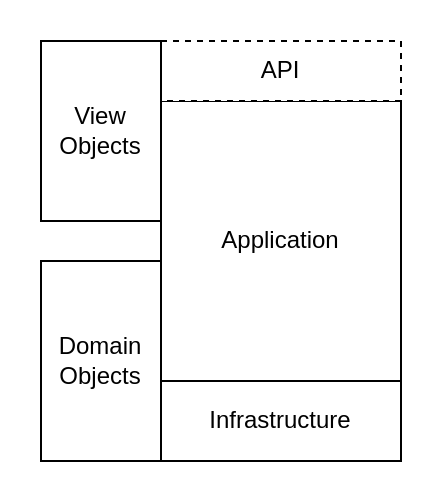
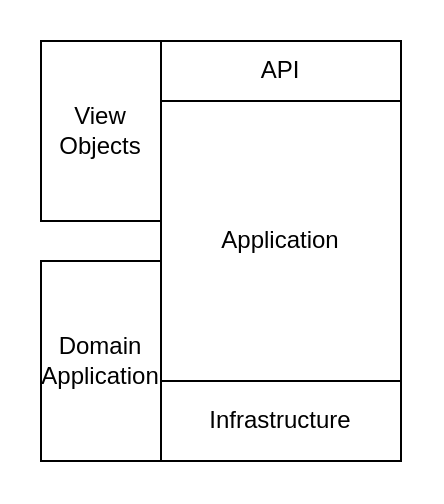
  <mxCell id="0" />
  <mxCell id="1" parent="0" />
  <mxCell id="2" value="Application" style="rounded=0;whiteSpace=wrap;html=1;" vertex="1" parent="1"><mxGeometry x="80" y="50" width="120" height="140" as="geometry" /></mxCell>
- <mxCell id="3" value="Domain Objects" style="rounded=0;whiteSpace=wrap;html=1;" vertex="1" parent="1"><mxGeometry x="20" y="130" width="60" height="100" as="geometry" /></mxCell>
- <mxCell id="4" value="API" style="rounded=0;whiteSpace=wrap;html=1;dashed=1;" vertex="1" parent="1"><mxGeometry x="80" y="20" width="120" height="30" as="geometry" /></mxCell>
+ <mxCell id="3" value="Domain Application" style="rounded=0;whiteSpace=wrap;html=1;" vertex="1" parent="1"><mxGeometry x="20" y="130" width="60" height="100" as="geometry" /></mxCell>
+ <mxCell id="4" value="API" style="rounded=0;whiteSpace=wrap;html=1;" vertex="1" parent="1"><mxGeometry x="80" y="20" width="120" height="30" as="geometry" /></mxCell>
  <mxCell id="5" value="Infrastructure" style="rounded=0;whiteSpace=wrap;html=1;" vertex="1" parent="1"><mxGeometry x="80" y="190" width="120" height="40" as="geometry" /></mxCell>
  <mxCell id="6" value="View Objects" style="rounded=0;whiteSpace=wrap;html=1;" vertex="1" parent="1"><mxGeometry x="20" y="20" width="60" height="90" as="geometry" /></mxCell>
